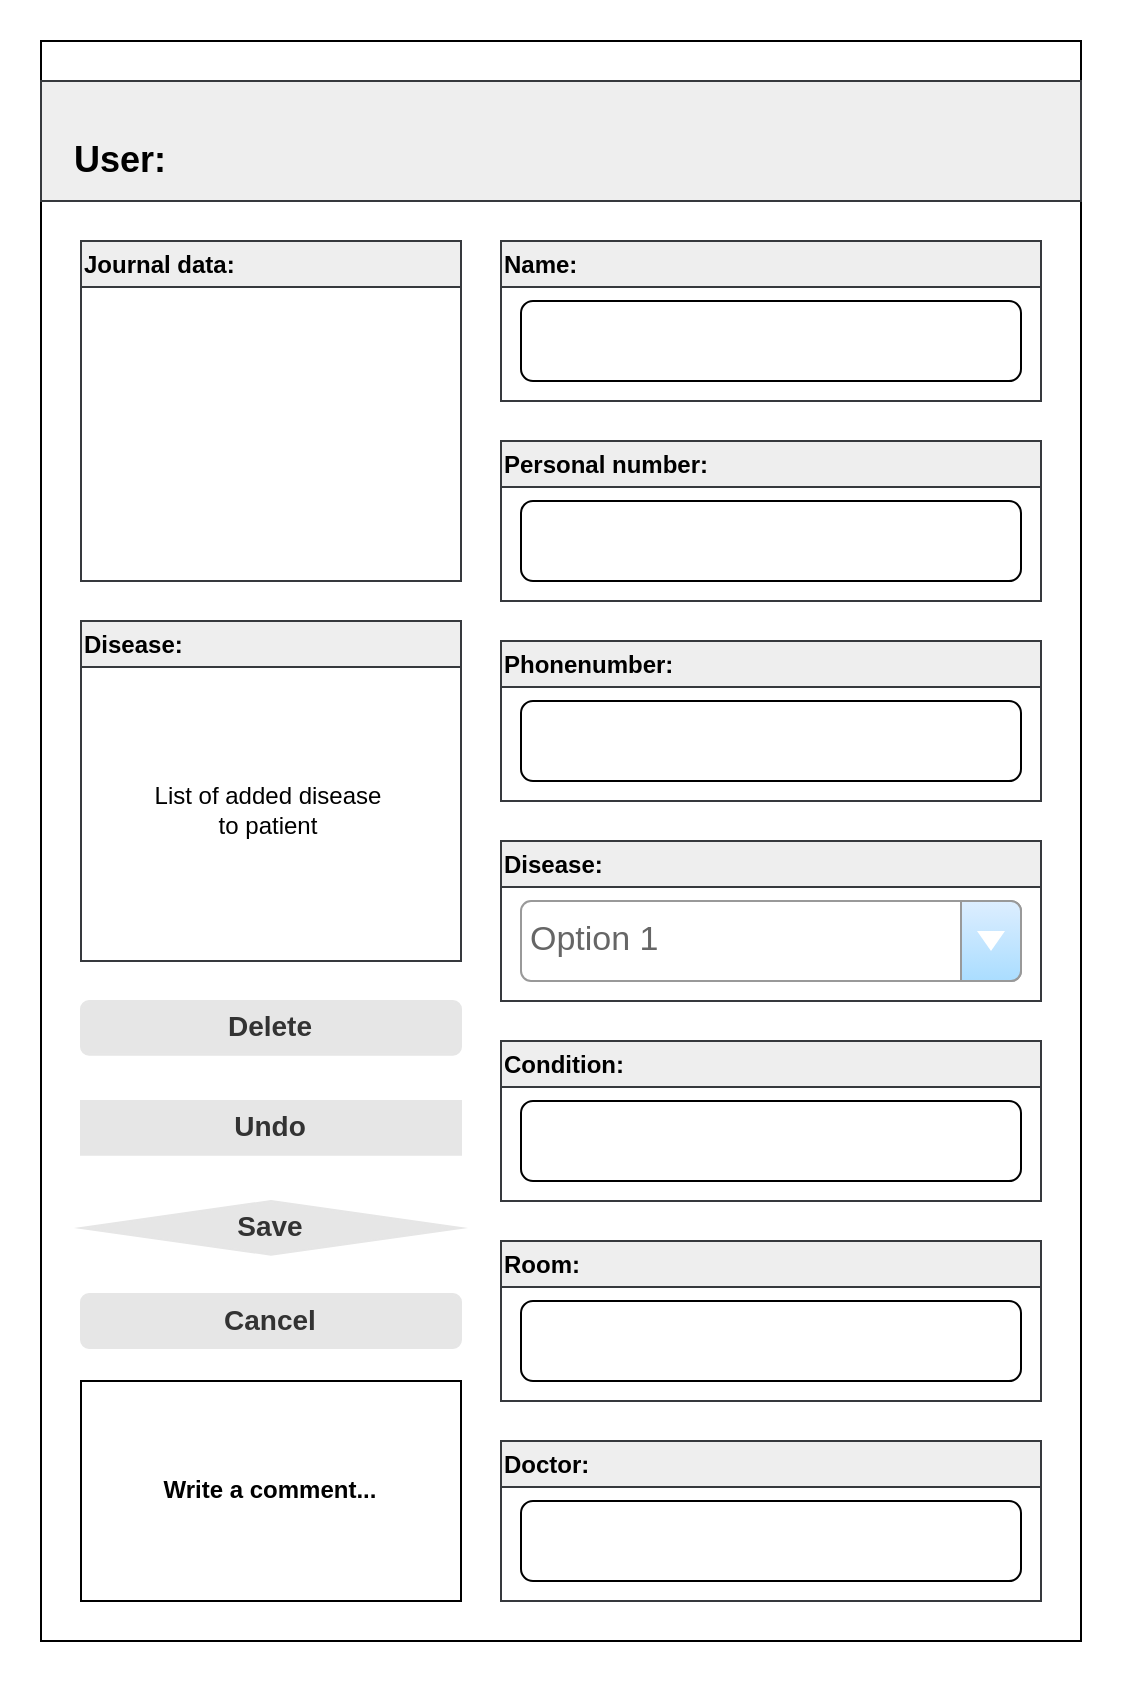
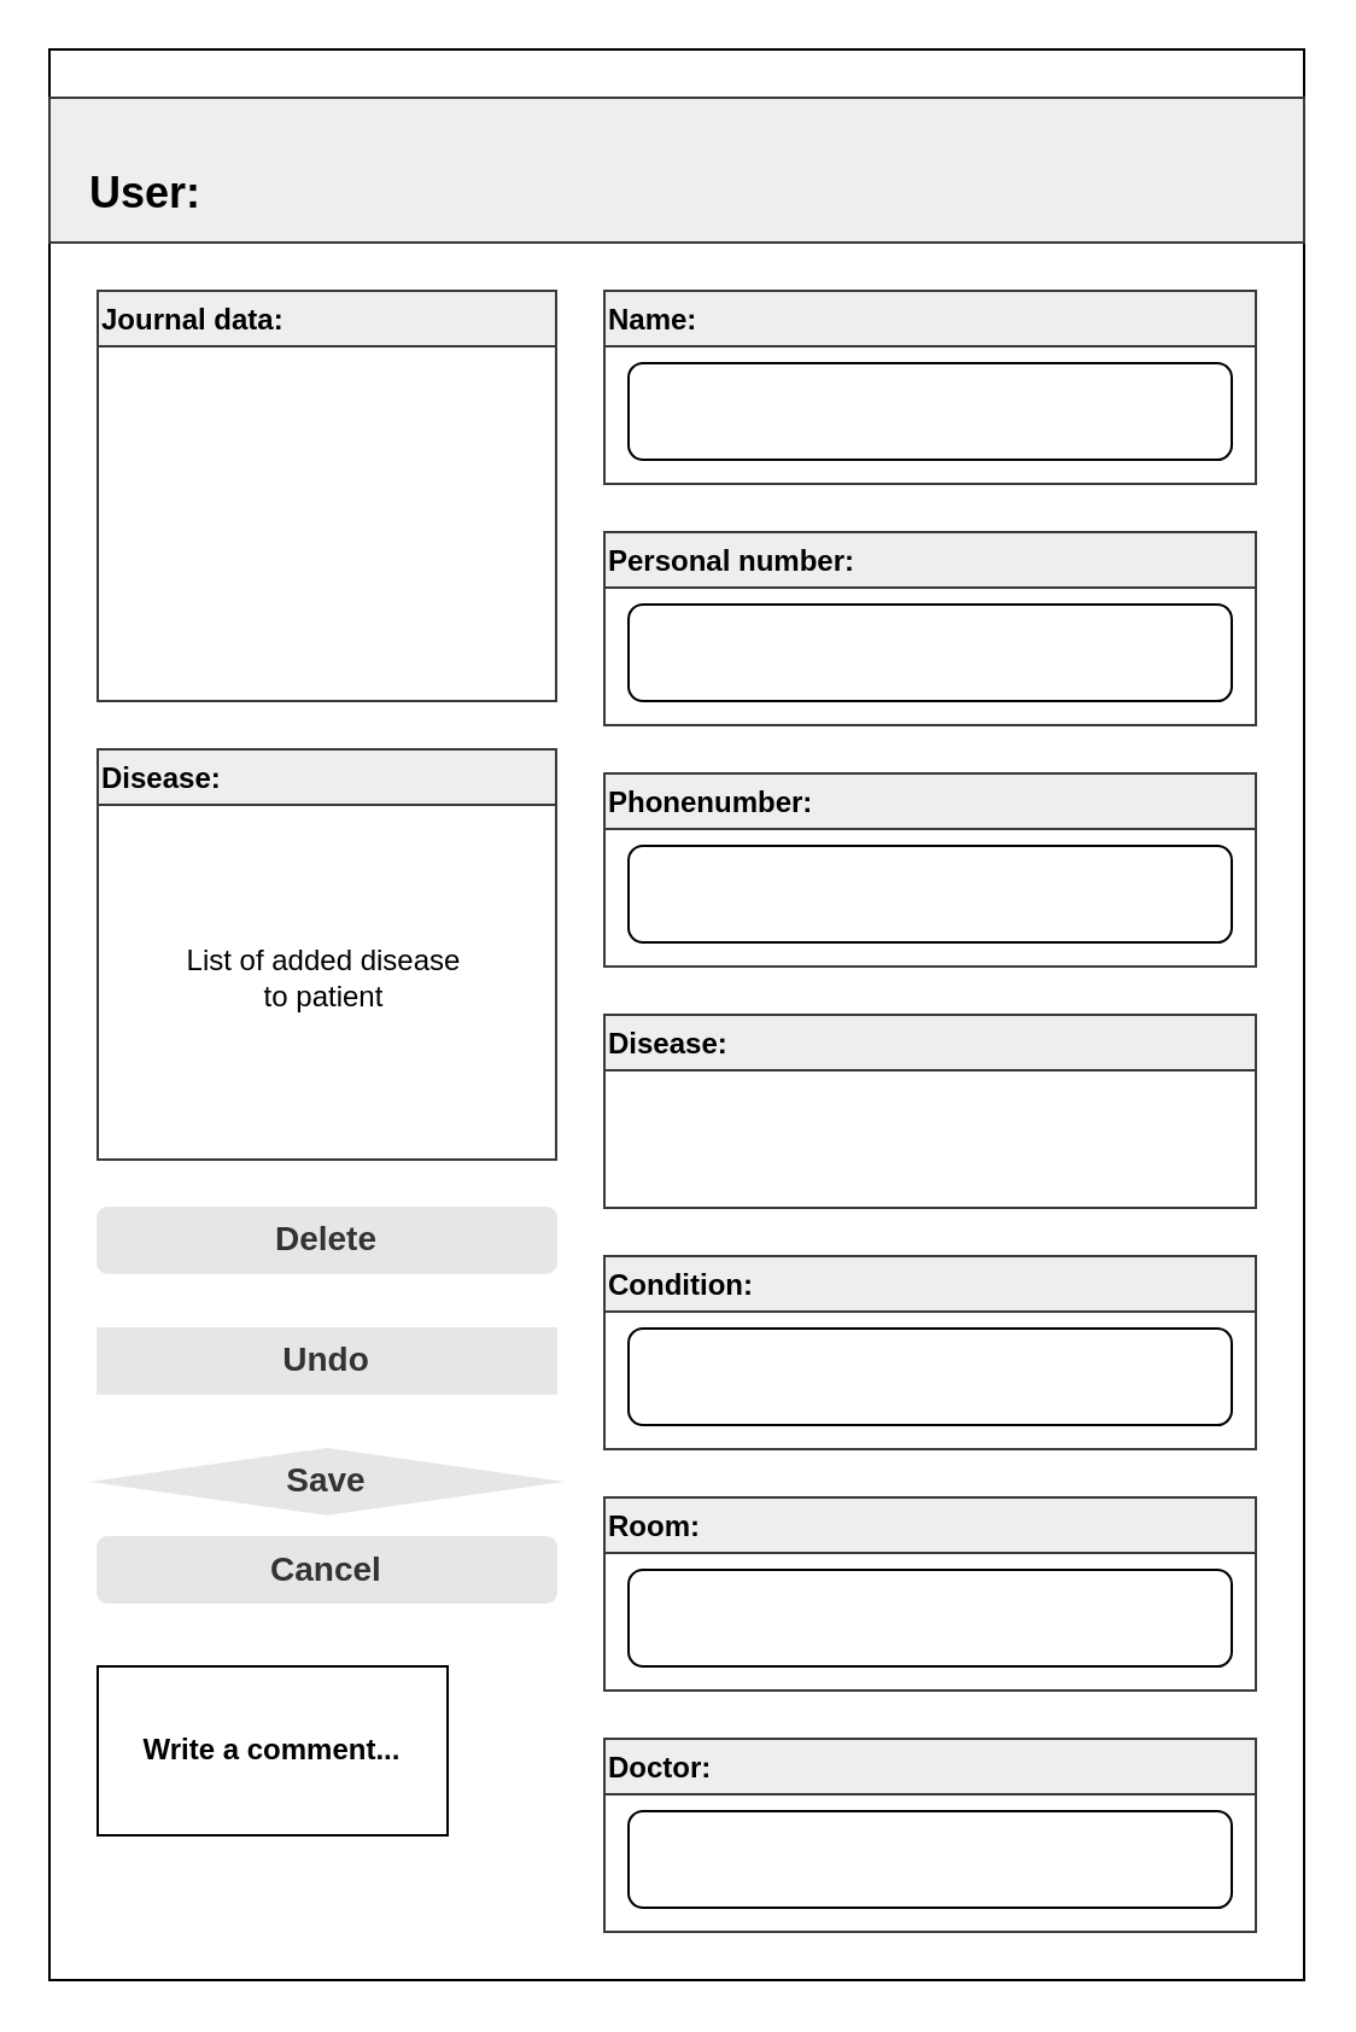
  <mxCell id="0" />
  <mxCell id="1" parent="0" />
  <mxCell id="2" value="" style="rounded=0;whiteSpace=wrap;html=1;" vertex="1" parent="1"><mxGeometry x="20" y="20" width="520" height="800" as="geometry" /></mxCell>
  <mxCell id="3" value="" style="rounded=0;whiteSpace=wrap;html=1;fillColor=#eeeeee;strokeColor=#36393d;" vertex="1" parent="1"><mxGeometry x="20" y="40" width="520" height="60" as="geometry" /></mxCell>
  <mxCell id="4" value="&lt;font size=&quot;1&quot;&gt;&lt;b style=&quot;font-size: 18px&quot;&gt;User&lt;/b&gt;&lt;b style=&quot;font-size: 18px&quot;&gt;:&lt;/b&gt;&lt;/font&gt;" style="text;html=1;strokeColor=none;fillColor=none;align=center;verticalAlign=middle;whiteSpace=wrap;rounded=0;" vertex="1" parent="1"><mxGeometry x="30" y="65" width="60" height="30" as="geometry" /></mxCell>
  <mxCell id="5" value="Name:" style="swimlane;fillColor=#eeeeee;strokeColor=#36393d;align=left;" vertex="1" parent="1"><mxGeometry x="250" y="120" width="270" height="80" as="geometry" /></mxCell>
  <mxCell id="6" value="" style="rounded=1;whiteSpace=wrap;html=1;" vertex="1" parent="5"><mxGeometry x="10" y="30" width="250" height="40" as="geometry" /></mxCell>
  <mxCell id="7" value="Personal number:" style="swimlane;fillColor=#eeeeee;strokeColor=#36393d;align=left;" vertex="1" parent="1"><mxGeometry x="250" y="220" width="270" height="80" as="geometry" /></mxCell>
  <mxCell id="8" value="" style="rounded=1;whiteSpace=wrap;html=1;" vertex="1" parent="7"><mxGeometry x="10" y="30" width="250" height="40" as="geometry" /></mxCell>
  <mxCell id="9" value="Phonenumber:" style="swimlane;fillColor=#eeeeee;strokeColor=#36393d;align=left;" vertex="1" parent="1"><mxGeometry x="250" y="320" width="270" height="80" as="geometry" /></mxCell>
  <mxCell id="10" value="" style="rounded=1;whiteSpace=wrap;html=1;" vertex="1" parent="9"><mxGeometry x="10" y="30" width="250" height="40" as="geometry" /></mxCell>
  <mxCell id="11" value="Disease:" style="swimlane;fillColor=#eeeeee;strokeColor=#36393d;align=left;" vertex="1" parent="1"><mxGeometry x="250" y="420" width="270" height="80" as="geometry" /></mxCell>
  <mxCell id="12" value="Condition:" style="swimlane;fillColor=#eeeeee;strokeColor=#36393d;align=left;" vertex="1" parent="1"><mxGeometry x="250" y="520" width="270" height="80" as="geometry" /></mxCell>
  <mxCell id="13" value="" style="rounded=1;whiteSpace=wrap;html=1;" vertex="1" parent="12"><mxGeometry x="10" y="30" width="250" height="40" as="geometry" /></mxCell>
  <mxCell id="14" value="Room:" style="swimlane;fillColor=#eeeeee;strokeColor=#36393d;align=left;" vertex="1" parent="1"><mxGeometry x="250" y="620" width="270" height="80" as="geometry" /></mxCell>
  <mxCell id="15" value="" style="rounded=1;whiteSpace=wrap;html=1;" vertex="1" parent="14"><mxGeometry x="10" y="30" width="250" height="40" as="geometry" /></mxCell>
  <mxCell id="16" value="Doctor:" style="swimlane;fillColor=#eeeeee;strokeColor=#36393d;align=left;" vertex="1" parent="1"><mxGeometry x="250" y="720" width="270" height="80" as="geometry" /></mxCell>
  <mxCell id="17" value="" style="rounded=1;whiteSpace=wrap;html=1;" vertex="1" parent="16"><mxGeometry x="10" y="30" width="250" height="40" as="geometry" /></mxCell>
  <mxCell id="18" value="Journal data:" style="swimlane;align=left;fillColor=#eeeeee;strokeColor=#36393d;" vertex="1" parent="1"><mxGeometry x="40" y="120" width="190" height="170" as="geometry" /></mxCell>
  <mxCell id="19" value="Disease:" style="swimlane;align=left;fillColor=#eeeeee;strokeColor=#36393d;" vertex="1" parent="1"><mxGeometry x="40" y="310" width="190" height="170" as="geometry" /></mxCell>
  <mxCell id="20" value="List of added disease &lt;br&gt;to patient" style="text;html=1;strokeColor=none;fillColor=none;align=center;verticalAlign=middle;whiteSpace=wrap;rounded=0;labelPosition=center;verticalLabelPosition=middle;" vertex="1" parent="19"><mxGeometry x="8" y="30" width="172" height="130" as="geometry" /></mxCell>
- <mxCell id="21" value="&lt;b&gt;Write a comment...&lt;/b&gt;" style="rounded=0;whiteSpace=wrap;html=1;align=center;gradientColor=#ffffff;spacingTop=0;labelPosition=center;verticalLabelPosition=middle;verticalAlign=middle;" vertex="1" parent="1"><mxGeometry x="40" y="690" width="190" height="110" as="geometry" /></mxCell>
+ <mxCell id="21" value="&lt;b&gt;Write a comment...&lt;/b&gt;" style="rounded=0;whiteSpace=wrap;html=1;align=center;gradientColor=#ffffff;spacingTop=0;labelPosition=center;verticalLabelPosition=middle;verticalAlign=middle;" vertex="1" parent="1"><mxGeometry x="40" y="690" width="145" height="70" as="geometry" /></mxCell>
  <mxCell id="22" value="&lt;font size=&quot;1&quot;&gt;&lt;b style=&quot;font-size: 14px&quot;&gt;Save&lt;/b&gt;&lt;/font&gt;" style="rhombus;html=1;shadow=0;dashed=0;whiteSpace=wrap;fontSize=10;fillColor=#E6E6E6;align=center;strokeColor=#E6E6E6;fontColor=#333333;" vertex="1" parent="1"><mxGeometry x="40" y="600" width="190" height="26.88" as="geometry" /></mxCell>
  <mxCell id="23" value="&lt;font size=&quot;1&quot;&gt;&lt;b style=&quot;font-size: 14px&quot;&gt;Undo&lt;/b&gt;&lt;/font&gt;" style="html=1;shadow=0;dashed=0;whiteSpace=wrap;fontSize=10;fillColor=#E6E6E6;align=center;strokeColor=#E6E6E6;fontColor=#333333;rounded=0;" vertex="1" parent="1"><mxGeometry x="40" y="550" width="190" height="26.88" as="geometry" /></mxCell>
  <mxCell id="24" value="&lt;font size=&quot;1&quot;&gt;&lt;b style=&quot;font-size: 14px&quot;&gt;Delete&lt;/b&gt;&lt;/font&gt;" style="rounded=1;html=1;shadow=0;dashed=0;whiteSpace=wrap;fontSize=10;fillColor=#E6E6E6;align=center;strokeColor=#E6E6E6;fontColor=#333333;" vertex="1" parent="1"><mxGeometry x="40" y="500" width="190" height="26.88" as="geometry" /></mxCell>
- <mxCell id="25" value="&lt;font size=&quot;1&quot;&gt;&lt;b style=&quot;font-size: 14px&quot;&gt;Cancel&lt;/b&gt;&lt;/font&gt;" style="rounded=1;html=1;shadow=0;dashed=0;whiteSpace=wrap;fontSize=10;fillColor=#E6E6E6;align=center;strokeColor=#E6E6E6;fontColor=#333333;" vertex="1" parent="1"><mxGeometry x="40" y="646.56" width="190" height="26.88" as="geometry" /></mxCell>
- <mxCell id="26" value="Option 1" style="strokeWidth=1;shadow=0;dashed=0;align=center;html=1;shape=mxgraph.mockup.forms.comboBox;strokeColor=#999999;fillColor=#ddeeff;align=left;fillColor2=#aaddff;mainText=;fontColor=#666666;fontSize=17;spacingLeft=3;" vertex="1" parent="1"><mxGeometry x="260" y="450" width="250" height="40" as="geometry" /></mxCell>
+ <mxCell id="25" value="&lt;font size=&quot;1&quot;&gt;&lt;b style=&quot;font-size: 14px&quot;&gt;Cancel&lt;/b&gt;&lt;/font&gt;" style="rounded=1;html=1;shadow=0;dashed=0;whiteSpace=wrap;fontSize=10;fillColor=#E6E6E6;align=center;strokeColor=#E6E6E6;fontColor=#333333;" vertex="1" parent="1"><mxGeometry x="40" y="636.56" width="190" height="26.88" as="geometry" /></mxCell>
